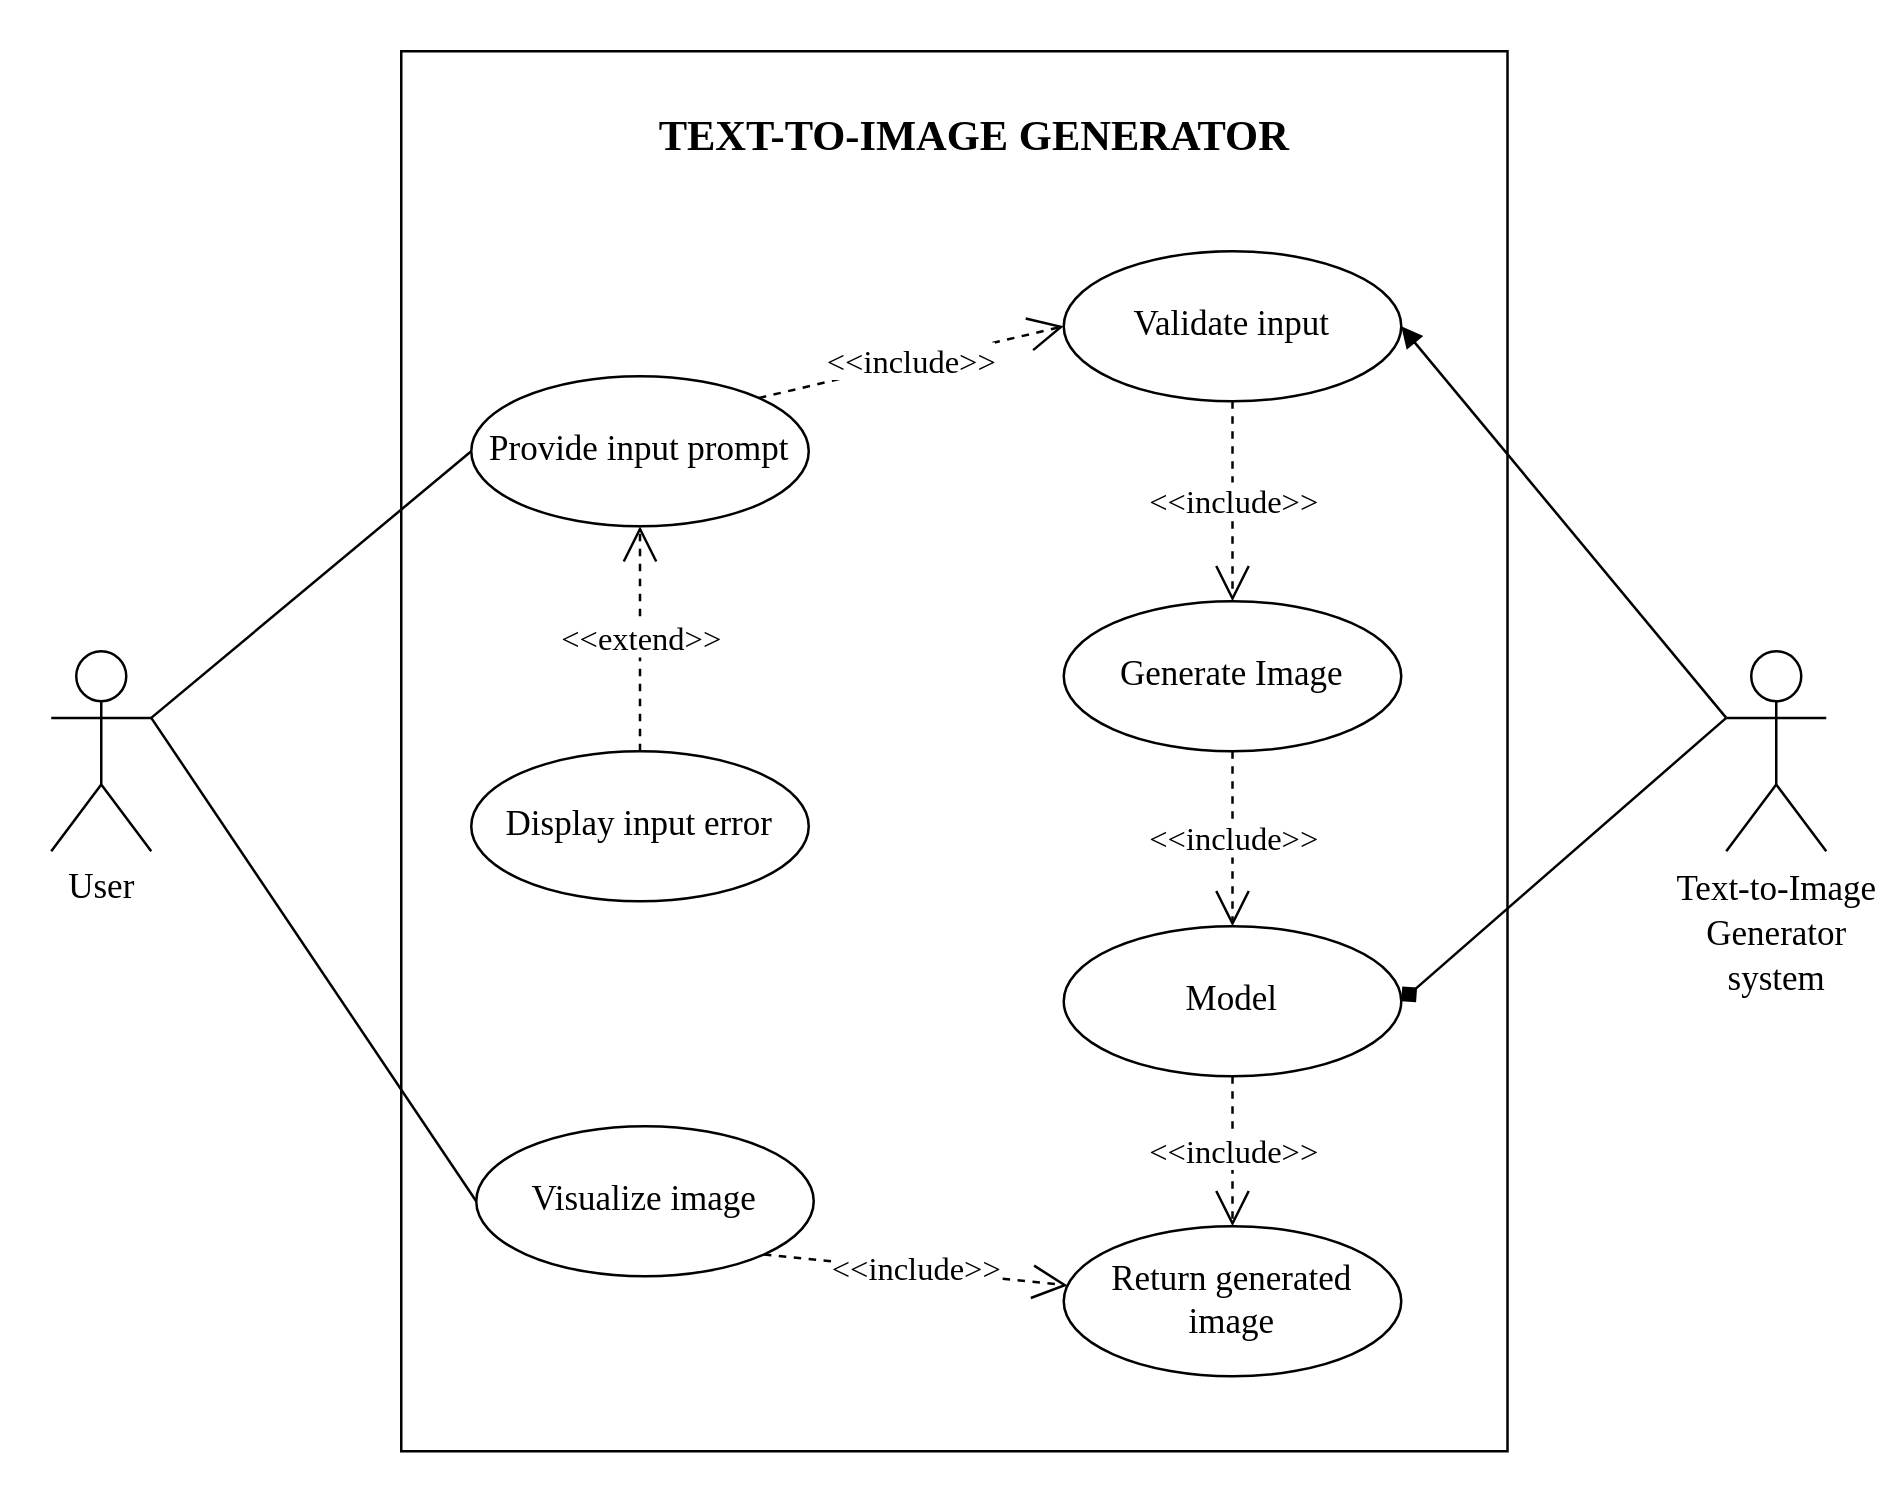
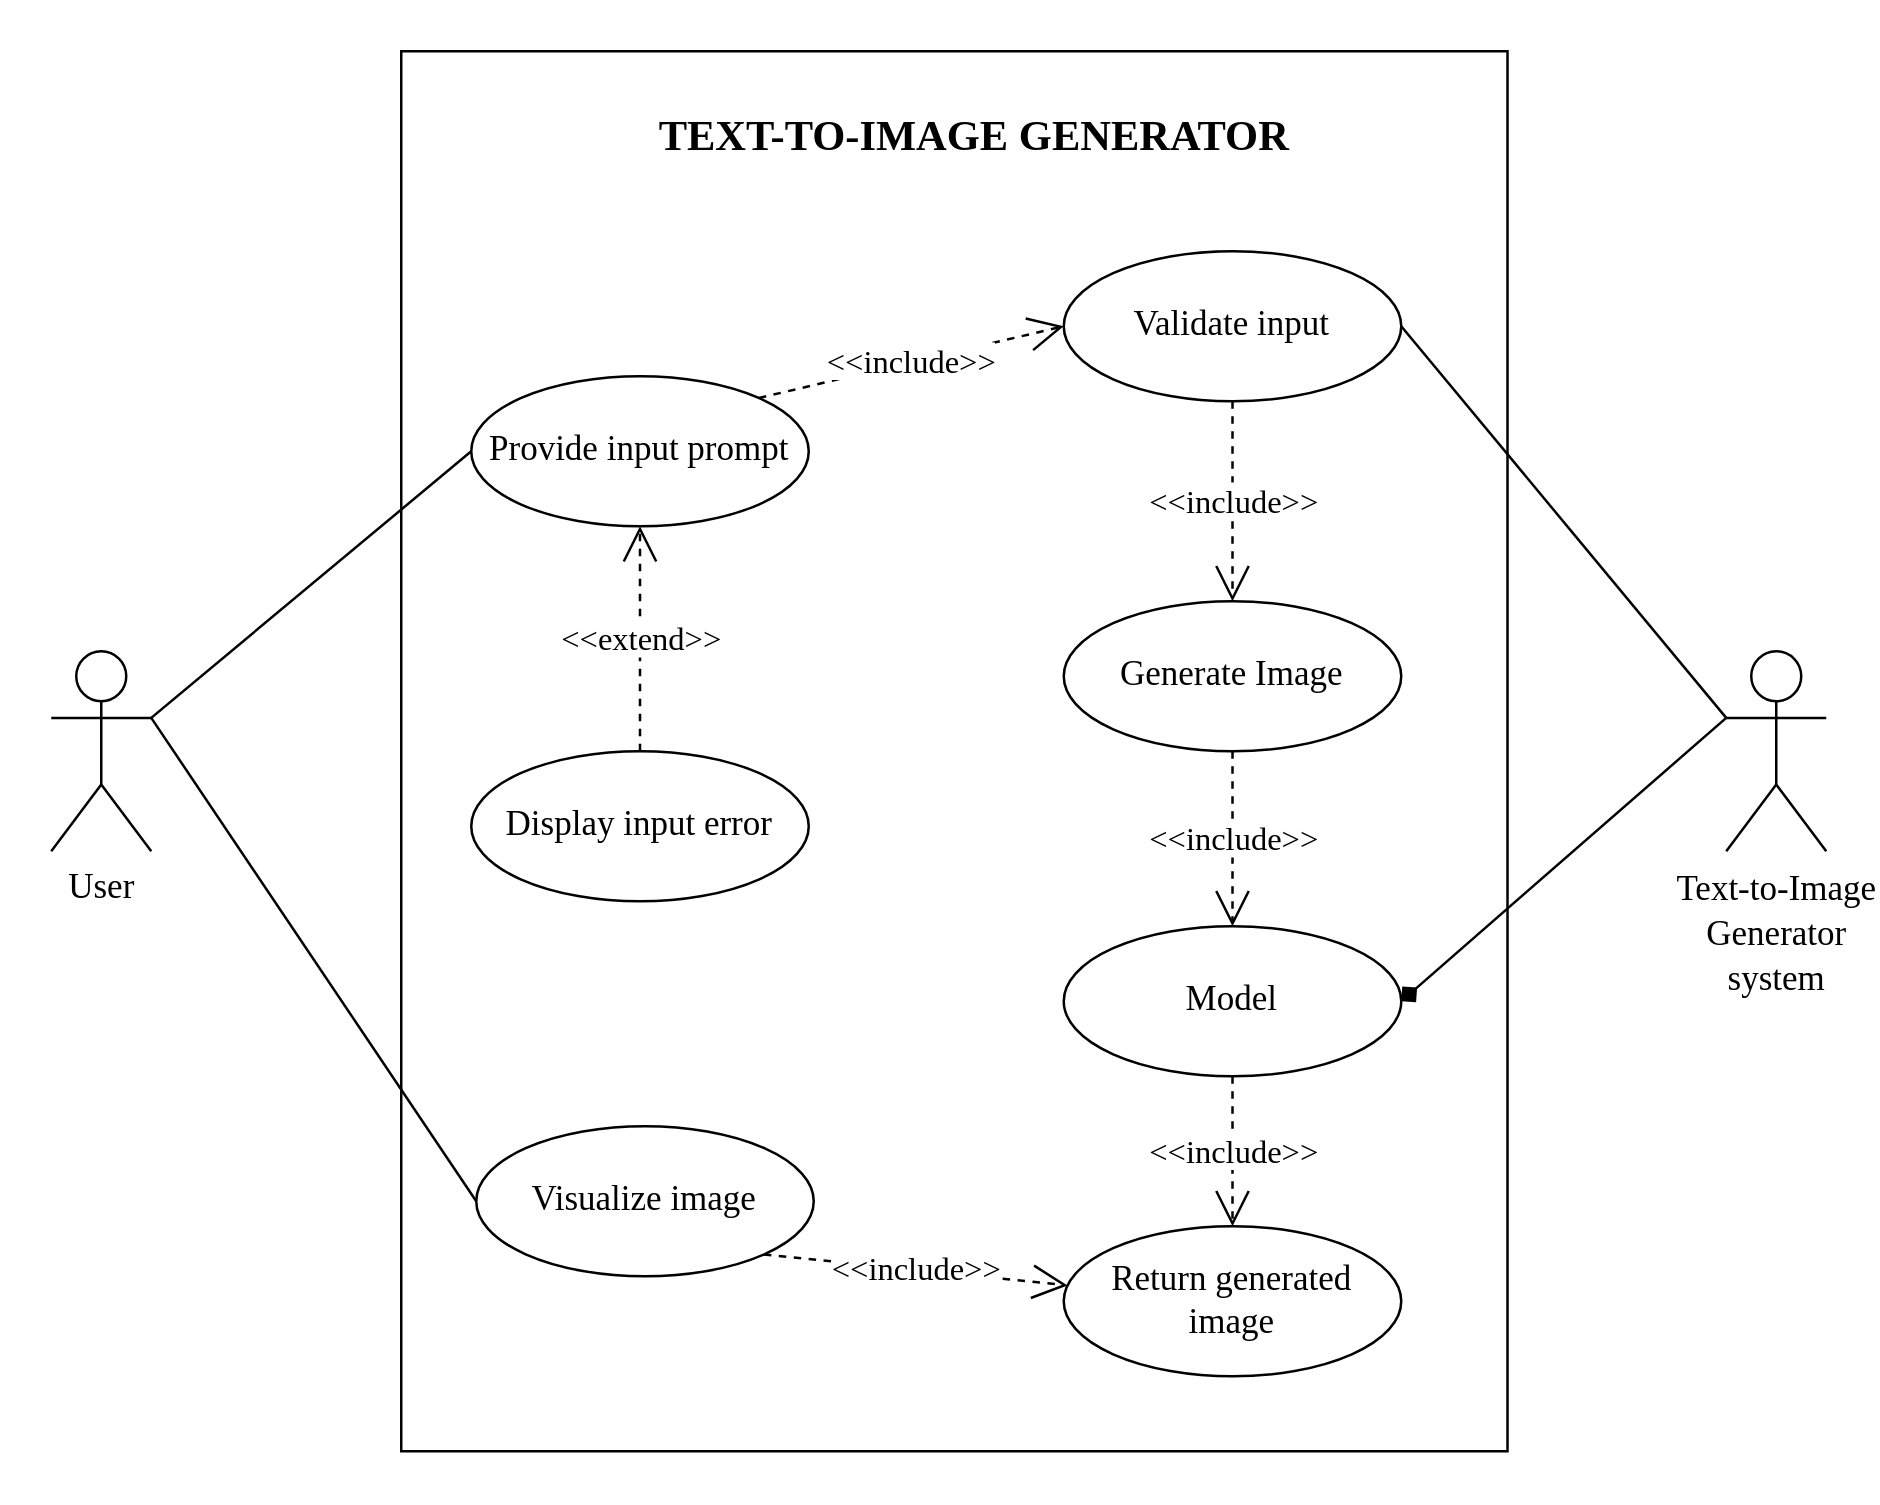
  <mxCell id="0" />
  <mxCell id="1" parent="0" />
  <mxCell id="2" value="" style="rounded=0;whiteSpace=wrap;html=1;" parent="1" vertex="1"><mxGeometry x="160" y="20" width="442.5" height="560" as="geometry" /></mxCell>
  <mxCell id="3" value="&lt;font style=&quot;font-size: 14px;&quot; face=&quot;Times New Roman&quot;&gt;Text-to-Image &lt;br style=&quot;font-size: 14px;&quot;&gt;Generator &lt;br style=&quot;font-size: 14px;&quot;&gt;system&lt;/font&gt;" style="shape=umlActor;verticalLabelPosition=bottom;verticalAlign=top;html=1;outlineConnect=0;fontSize=14;" parent="1" vertex="1"><mxGeometry x="690" y="260" width="40" height="80" as="geometry" /></mxCell>
  <mxCell id="4" value="&lt;font style=&quot;font-size: 14px;&quot; face=&quot;Times New Roman&quot;&gt;User&lt;/font&gt;" style="shape=umlActor;verticalLabelPosition=bottom;verticalAlign=top;html=1;outlineConnect=0;" parent="1" vertex="1"><mxGeometry x="20" y="260" width="40" height="80" as="geometry" /></mxCell>
  <mxCell id="5" value="&lt;font style=&quot;font-size: 14px;&quot; face=&quot;Times New Roman&quot;&gt;Visualize image&lt;/font&gt;" style="ellipse;whiteSpace=wrap;html=1;" parent="1" vertex="1"><mxGeometry x="190" y="450" width="135" height="60" as="geometry" /></mxCell>
  <mxCell id="6" value="&lt;font face=&quot;Times New Roman&quot; style=&quot;font-size: 14px;&quot;&gt;Model&lt;/font&gt;" style="ellipse;whiteSpace=wrap;html=1;" parent="1" vertex="1"><mxGeometry x="425" y="370" width="135" height="60" as="geometry" /></mxCell>
  <mxCell id="7" value="&lt;font face=&quot;Times New Roman&quot; style=&quot;font-size: 14px;&quot;&gt;Validate input&lt;/font&gt;" style="ellipse;whiteSpace=wrap;html=1;" parent="1" vertex="1"><mxGeometry x="425" y="100" width="135" height="60" as="geometry" /></mxCell>
  <mxCell id="8" value="&lt;font face=&quot;Times New Roman&quot; style=&quot;font-size: 14px;&quot;&gt;Display input error&lt;/font&gt;" style="ellipse;whiteSpace=wrap;html=1;" parent="1" vertex="1"><mxGeometry x="188" y="300" width="135" height="60" as="geometry" /></mxCell>
  <mxCell id="9" value="&lt;font style=&quot;font-size: 14px;&quot; face=&quot;Times New Roman&quot;&gt;Provide input prompt&lt;/font&gt;" style="ellipse;whiteSpace=wrap;html=1;" parent="1" vertex="1"><mxGeometry x="188" y="150" width="135" height="60" as="geometry" /></mxCell>
  <mxCell id="10" value="&lt;font face=&quot;Times New Roman&quot; style=&quot;font-size: 14px;&quot;&gt;Return generated image&lt;/font&gt;" style="ellipse;whiteSpace=wrap;html=1;" parent="1" vertex="1"><mxGeometry x="425" y="490" width="135" height="60" as="geometry" /></mxCell>
  <mxCell id="11" value="&lt;font style=&quot;font-size: 14px;&quot; face=&quot;Times New Roman&quot;&gt;Generate Image&lt;/font&gt;" style="ellipse;whiteSpace=wrap;html=1;" parent="1" vertex="1"><mxGeometry x="425" y="240" width="135" height="60" as="geometry" /></mxCell>
  <mxCell id="12" value="&lt;font face=&quot;Times New Roman&quot; style=&quot;font-size: 13px;&quot;&gt;&amp;lt;&amp;lt;include&amp;gt;&amp;gt;&lt;/font&gt;" style="endArrow=open;endSize=12;dashed=1;html=1;rounded=0;exitX=1;exitY=0;exitDx=0;exitDy=0;entryX=0;entryY=0.5;entryDx=0;entryDy=0;" parent="1" source="9" edge="1" target="7"><mxGeometry width="160" relative="1" as="geometry"><mxPoint x="160" y="280" as="sourcePoint" /><mxPoint x="390" y="190" as="targetPoint" /></mxGeometry></mxCell>
  <mxCell id="13" value="&lt;font style=&quot;font-size: 13px;&quot; face=&quot;Times New Roman&quot;&gt;&amp;lt;&amp;lt;extend&amp;gt;&amp;gt;&lt;/font&gt;" style="endArrow=open;endSize=12;dashed=1;html=1;rounded=0;exitX=0.5;exitY=0;exitDx=0;exitDy=0;entryX=0.5;entryY=1;entryDx=0;entryDy=0;" parent="1" source="8" target="9" edge="1"><mxGeometry width="160" relative="1" as="geometry"><mxPoint x="285" y="230" as="sourcePoint" /><mxPoint x="400" y="200" as="targetPoint" /></mxGeometry></mxCell>
  <mxCell id="14" value="&lt;font style=&quot;font-size: 13px;&quot; face=&quot;Times New Roman&quot;&gt;&amp;lt;&amp;lt;include&amp;gt;&amp;gt;&lt;/font&gt;" style="endArrow=open;endSize=12;dashed=1;html=1;rounded=0;exitX=1;exitY=1;exitDx=0;exitDy=0;" parent="1" source="5" target="10" edge="1"><mxGeometry width="160" relative="1" as="geometry"><mxPoint x="218" y="520" as="sourcePoint" /><mxPoint x="333" y="490" as="targetPoint" /></mxGeometry></mxCell>
  <mxCell id="15" value="" style="endArrow=none;html=1;rounded=0;exitX=1;exitY=0.333;exitDx=0;exitDy=0;exitPerimeter=0;entryX=0;entryY=0.5;entryDx=0;entryDy=0;" parent="1" source="4" target="9" edge="1"><mxGeometry width="50" height="50" relative="1" as="geometry"><mxPoint x="210" y="370" as="sourcePoint" /><mxPoint x="260" y="320" as="targetPoint" /></mxGeometry></mxCell>
  <mxCell id="16" value="" style="endArrow=none;html=1;rounded=0;exitX=1;exitY=0.333;exitDx=0;exitDy=0;exitPerimeter=0;entryX=0;entryY=0.5;entryDx=0;entryDy=0;" parent="1" source="4" target="5" edge="1"><mxGeometry width="50" height="50" relative="1" as="geometry"><mxPoint x="60" y="310" as="sourcePoint" /><mxPoint x="170" y="240" as="targetPoint" /></mxGeometry></mxCell>
  <mxCell id="17" value="" style="endArrow=diamond;html=1;rounded=0;exitX=0;exitY=0.333;exitDx=0;exitDy=0;exitPerimeter=0;entryX=1;entryY=0.5;entryDx=0;entryDy=0;" parent="1" source="3" target="6" edge="1"><mxGeometry width="50" height="50" relative="1" as="geometry"><mxPoint x="270" y="370" as="sourcePoint" /><mxPoint x="520" y="330" as="targetPoint" /></mxGeometry></mxCell>
  <mxCell id="18" value="&lt;font style=&quot;font-size: 13px;&quot; face=&quot;Times New Roman&quot;&gt;&amp;lt;&amp;lt;include&amp;gt;&amp;gt;&lt;/font&gt;" style="endArrow=open;endSize=12;dashed=1;html=1;rounded=0;exitX=0.5;exitY=1;exitDx=0;exitDy=0;entryX=0.5;entryY=0;entryDx=0;entryDy=0;" parent="1" source="11" target="6" edge="1"><mxGeometry width="160" relative="1" as="geometry"><mxPoint x="289" y="446" as="sourcePoint" /><mxPoint x="394" y="400" as="targetPoint" /></mxGeometry></mxCell>
  <mxCell id="19" value="&lt;font face=&quot;Times New Roman&quot; style=&quot;font-size: 13px;&quot;&gt;&amp;lt;&amp;lt;include&amp;gt;&amp;gt;&lt;/font&gt;" style="endArrow=open;endSize=12;dashed=1;html=1;rounded=0;exitX=0.5;exitY=1;exitDx=0;exitDy=0;entryX=0.5;entryY=0;entryDx=0;entryDy=0;" parent="1" source="7" target="11" edge="1"><mxGeometry x="-0.001" width="160" relative="1" as="geometry"><mxPoint x="520" y="225" as="sourcePoint" /><mxPoint x="490" y="240" as="targetPoint" /><mxPoint as="offset" /></mxGeometry></mxCell>
  <mxCell id="20" value="&lt;font face=&quot;Times New Roman&quot; style=&quot;font-size: 13px;&quot;&gt;&amp;lt;&amp;lt;include&amp;gt;&amp;gt;&lt;/font&gt;" style="endArrow=open;endSize=12;dashed=1;html=1;rounded=0;exitX=0.5;exitY=1;exitDx=0;exitDy=0;entryX=0.5;entryY=0;entryDx=0;entryDy=0;" parent="1" source="6" target="10" edge="1"><mxGeometry width="160" relative="1" as="geometry"><mxPoint x="510" y="470" as="sourcePoint" /><mxPoint x="630" y="554" as="targetPoint" /></mxGeometry></mxCell>
  <mxCell id="21" value="&lt;h3 style=&quot;font-size: 17px;&quot;&gt;&lt;font face=&quot;Times New Roman&quot; style=&quot;font-size: 17px;&quot;&gt;TEXT-TO-IMAGE GENERATOR&lt;/font&gt;&lt;/h3&gt;" style="text;html=1;strokeColor=none;fillColor=none;align=center;verticalAlign=middle;whiteSpace=wrap;rounded=0;fontSize=17;" parent="1" vertex="1"><mxGeometry x="250" y="40" width="278.75" height="30" as="geometry" /></mxCell>
- <mxCell id="22" value="" style="endArrow=block;html=1;rounded=0;exitX=0;exitY=0.333;exitDx=0;exitDy=0;exitPerimeter=0;entryX=1;entryY=0.5;entryDx=0;entryDy=0;" edge="1" parent="1" source="3" target="7"><mxGeometry width="50" height="50" relative="1" as="geometry"><mxPoint x="720" y="280" as="sourcePoint" /><mxPoint x="542" y="389" as="targetPoint" /></mxGeometry></mxCell>
+ <mxCell id="22" value="" style="endArrow=none;html=1;rounded=0;exitX=0;exitY=0.333;exitDx=0;exitDy=0;exitPerimeter=0;entryX=1;entryY=0.5;entryDx=0;entryDy=0;" edge="1" parent="1" source="3" target="7"><mxGeometry width="50" height="50" relative="1" as="geometry"><mxPoint x="720" y="280" as="sourcePoint" /><mxPoint x="542" y="389" as="targetPoint" /></mxGeometry></mxCell>
